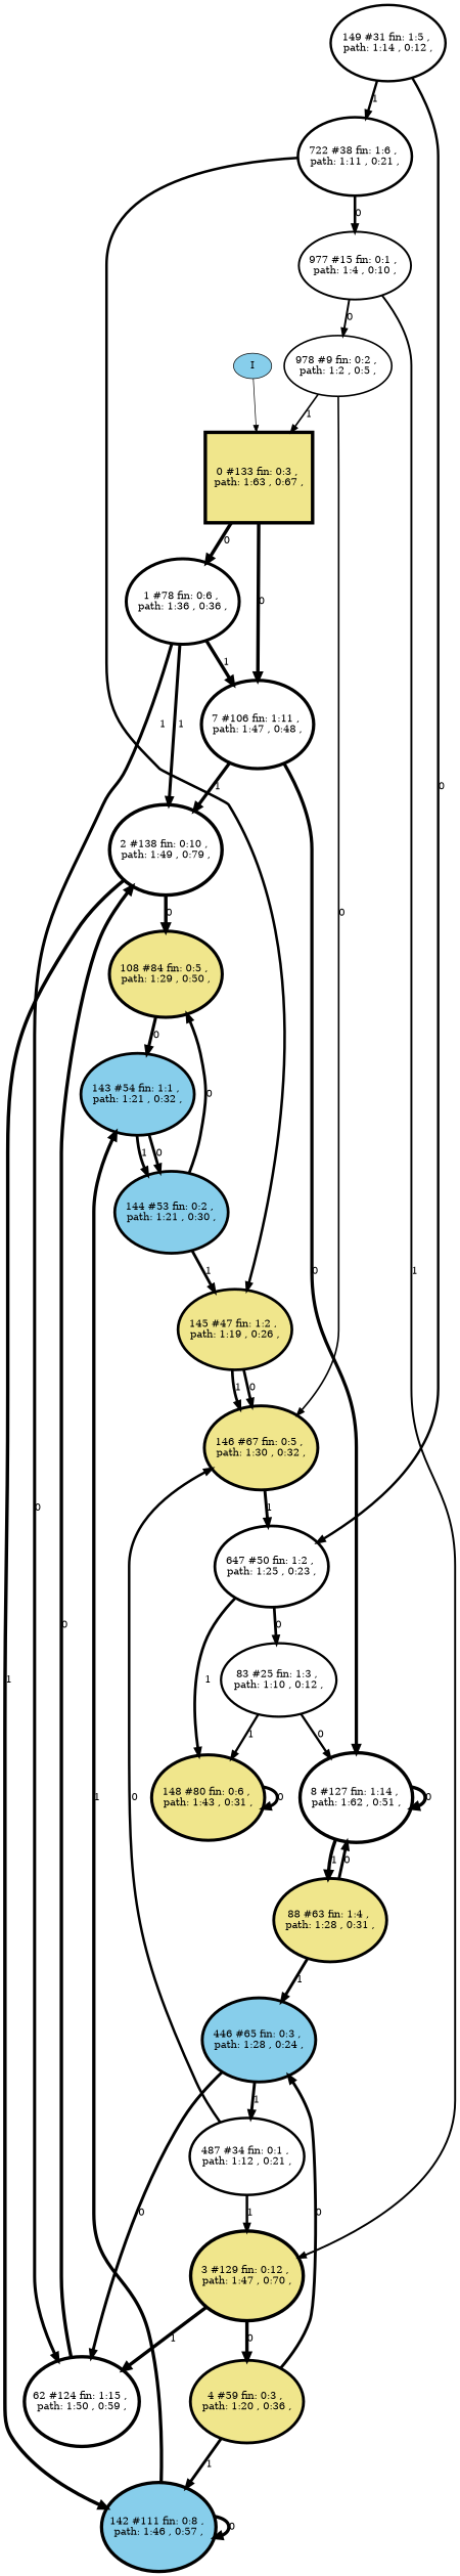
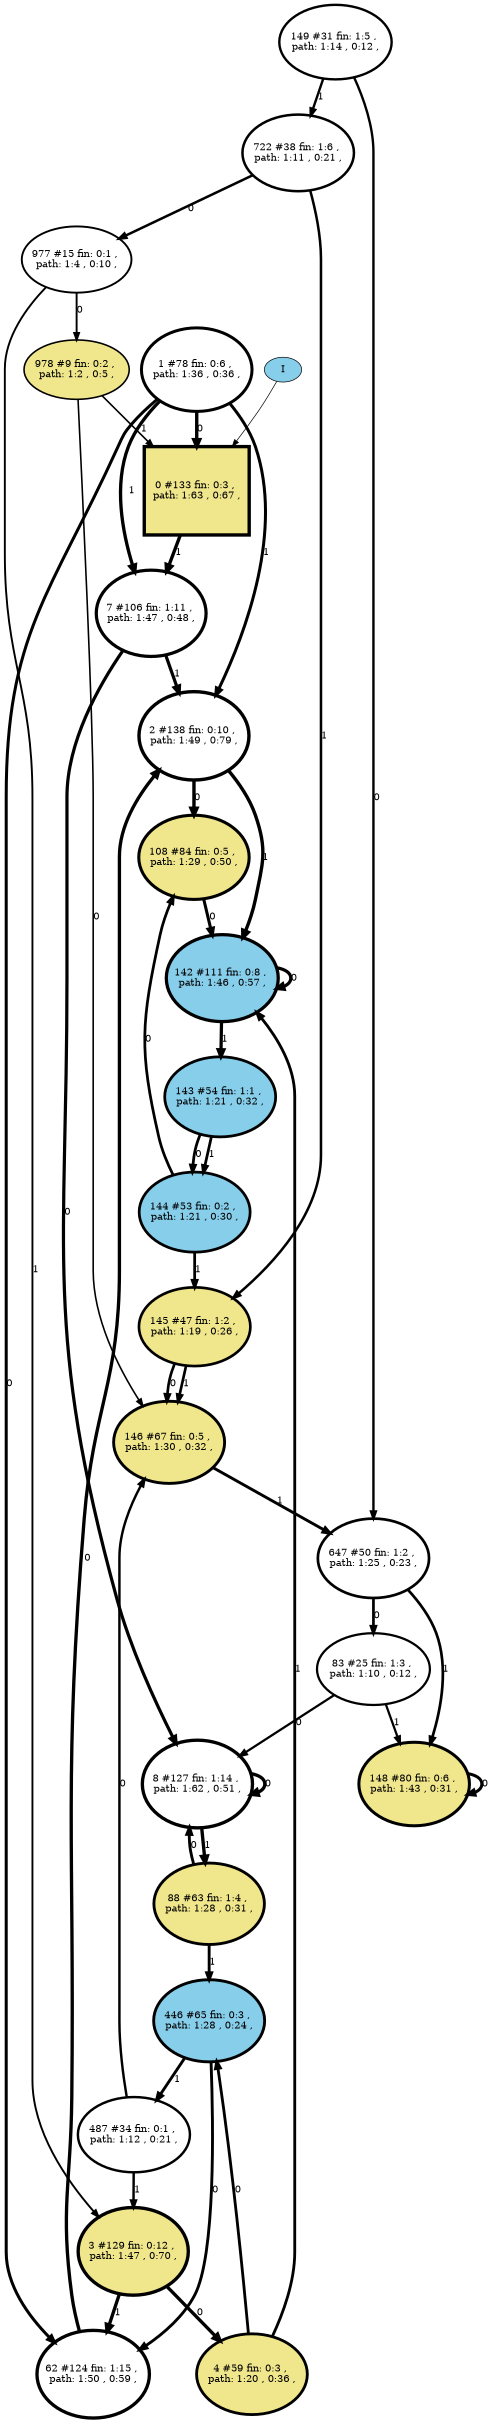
  digraph {
    node [fillcolor=white style=filled]
    edge [penwidth=4.89784]
    n1 [fillcolor=khaki height=1.77459 label="0 #133 fin: 0:3 , \n path: 1:63 , 0:67 , " penwidth=4.89784 shape=box width=1.77459]
    n2 [height=1.68073 label="1 #78 fin: 0:6 , \n path: 1:36 , 0:36 , " penwidth=4.36945 width=1.68073]
    n3 [height=1.73569 label="7 #106 fin: 1:11 , \n path: 1:47 , 0:48 , " penwidth=4.67283 width=1.73569]
    n4 [height=1.76273 label="62 #124 fin: 1:15 , \n path: 1:50 , 0:59 , " penwidth=4.82831 width=1.76273]
    n5 [height=1.78078 label="2 #138 fin: 0:10 , \n path: 1:49 , 0:79 , " penwidth=4.93447 width=1.78078]
    n6 [height=1.76679 label="8 #127 fin: 1:14 , \n path: 1:62 , 0:51 , " penwidth=4.85203 width=1.76679]
    I [fillcolor=skyblue]
    n8 [fillcolor=khaki height=1.69427 label="108 #84 fin: 0:5 , \n path: 1:29 , 0:50 , " penwidth=4.44265 width=1.69427]
    n9 [fillcolor=skyblue height=1.74371 label="142 #111 fin: 0:8 , \n path: 1:46 , 0:57 , " penwidth=4.7185 width=1.74371]
    n10 [fillcolor=khaki height=1.64072 label="88 #63 fin: 1:4 , \n path: 1:28 , 0:31 , " penwidth=4.15888 width=1.64072]
    n11 [fillcolor=khaki height=1.76943 label="3 #129 fin: 0:12 , \n path: 1:47 , 0:70 , " penwidth=4.86753 width=1.76943]
    n12 [fillcolor=khaki height=1.62813 label="4 #59 fin: 0:3 , \n path: 1:20 , 0:36 , " penwidth=4.09434 width=1.62813]
    n13 [fillcolor=skyblue height=1.64667 label="446 #65 fin: 0:3 , \n path: 1:28 , 0:24 , " penwidth=4.18965 width=1.64667]
    n14 [fillcolor=skyblue height=1.6109 label="143 #54 fin: 1:1 , \n path: 1:21 , 0:32 , " penwidth=4.00733 width=1.6109]
    n15 [height=1.5163 label="487 #34 fin: 0:1 , \n path: 1:12 , 0:21 , " penwidth=3.55535 width=1.5163]
    n16 [fillcolor=skyblue height=1.60723 label="144 #53 fin: 0:2 , \n path: 1:21 , 0:30 , " penwidth=3.98898 width=1.60723]
    n17 [fillcolor=khaki height=1.6524 label="146 #67 fin: 0:5 , \n path: 1:30 , 0:32 , " penwidth=4.21951 width=1.6524]
    n18 [fillcolor=khaki height=1.58334 label="145 #47 fin: 1:2 , \n path: 1:19 , 0:26 , " penwidth=3.8712 width=1.58334]
    n19 [height=1.59571 label="647 #50 fin: 1:2 , \n path: 1:25 , 0:23 , " penwidth=3.93183 width=1.59571]
    n20 [height=1.53978 label="722 #38 fin: 1:6 , \n path: 1:11 , 0:21 , " penwidth=3.66356 width=1.53978]
    n21 [height=1.32776 label="977 #15 fin: 0:1 , \n path: 1:4 , 0:10 , " penwidth=2.77259 width=1.32776]
    n22 [height=1.44882 label="83 #25 fin: 1:3 , \n path: 1:10 , 0:12 , " penwidth=3.2581 width=1.44882]
    n23 [fillcolor=khaki height=1.68537 label="148 #80 fin: 0:6 , \n path: 1:43 , 0:31 , " penwidth=4.39445 width=1.68537]
-   n24 [height=1.19471 label="978 #9 fin: 0:2 , \n path: 1:2 , 0:5 , " penwidth=2.30259 width=1.19471]
+   n24 [fillcolor=khaki height=1.19471 label="978 #9 fin: 0:2 , \n path: 1:2 , 0:5 , " penwidth=2.30259 width=1.19471]
    n25 [height=1.49643 label="149 #31 fin: 1:5 , \n path: 1:14 , 0:12 , " penwidth=3.46574 width=1.49643]
-   n1 -> n2 [label="0 "]
-   n1 -> n3 [label="0 "]
+   n2 -> n1 [label="0 "]
+   n1 -> n3 [label="1 "]
    n2 -> n3 [label="1 " penwidth=4.82831]
    n2 -> n4 [label="0 " penwidth=4.36945]
    n2 -> n5 [label="1 " penwidth=4.36945]
    n3 -> n5 [label="1 " penwidth=4.67283]
    n3 -> n6 [label="0 " penwidth=4.67283]
    n4 -> n5 [label="0 " penwidth=4.82831]
    n5 -> n8 [label="0 " penwidth=4.93447]
    n5 -> n9 [label="1 " penwidth=4.93447]
    n6 -> n6 [label="0 " penwidth=4.85203]
    n6 -> n10 [label="1 " penwidth=4.85203]
    I -> n1 [penwidth=""]
-   n8 -> n14 [label="0 " penwidth=4.44265]
+   n8 -> n9 [label="0 " penwidth=4.44265]
    n9 -> n9 [label="0 " penwidth=4.7185]
    n9 -> n14 [label="1 " penwidth=4.7185]
    n10 -> n6 [label="0 " penwidth=4.15888]
    n10 -> n13 [label="1 " penwidth=4.15888]
    n11 -> n4 [label="1 " penwidth=4.86753]
    n11 -> n12 [label="0 " penwidth=4.86753]
    n12 -> n9 [label="1 " penwidth=4.09434]
    n12 -> n13 [label="0 " penwidth=4.09434]
    n13 -> n4 [label="0 " penwidth=4.18965]
    n13 -> n15 [label="1 " penwidth=4.18965]
    n14 -> n16 [label="0 " penwidth=4.00733]
    n14 -> n16 [label="1 " penwidth=4.00733]
    n15 -> n11 [label="1 " penwidth=3.55535]
    n15 -> n17 [label="0 " penwidth=3.55535]
    n16 -> n8 [label="0 " penwidth=3.98898]
    n16 -> n18 [label="1 " penwidth=3.98898]
    n17 -> n19 [label="1 " penwidth=4.21951]
    n18 -> n17 [label="0 " penwidth=3.8712]
    n18 -> n17 [label="1 " penwidth=3.8712]
    n19 -> n22 [label="0 " penwidth=3.93183]
    n19 -> n23 [label="1 " penwidth=3.93183]
    n20 -> n18 [label="1 " penwidth=3.66356]
    n20 -> n21 [label="0 " penwidth=3.66356]
    n21 -> n11 [label="1 " penwidth=2.77259]
    n21 -> n24 [label="0 " penwidth=2.77259]
    n22 -> n6 [label="0 " penwidth=3.2581]
    n22 -> n23 [label="1 " penwidth=3.2581]
    n23 -> n23 [label="0 " penwidth=4.39445]
    n24 -> n1 [label="1 " penwidth=2.30259]
    n24 -> n17 [label="0 " penwidth=2.30259]
    n25 -> n19 [label="0 " penwidth=3.46574]
    n25 -> n20 [label="1 " penwidth=3.46574]
  }
